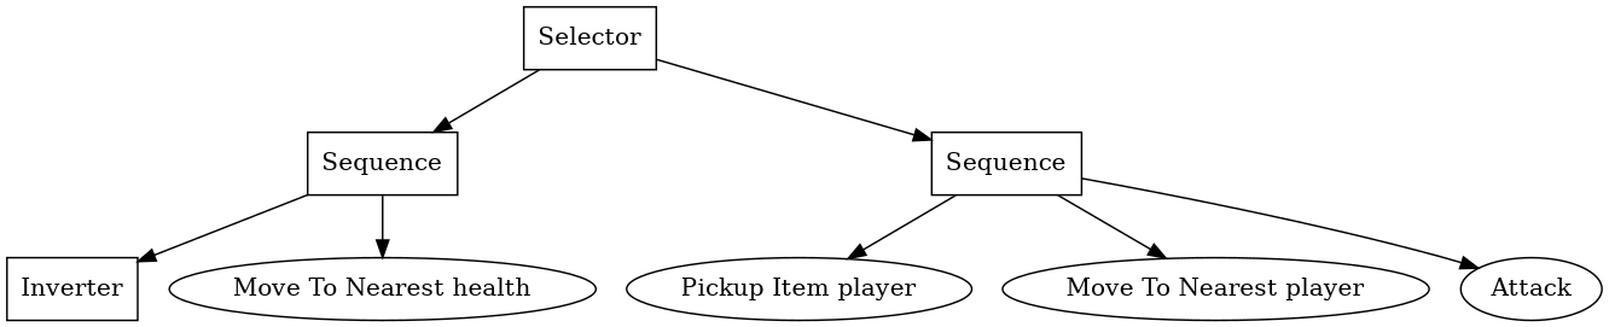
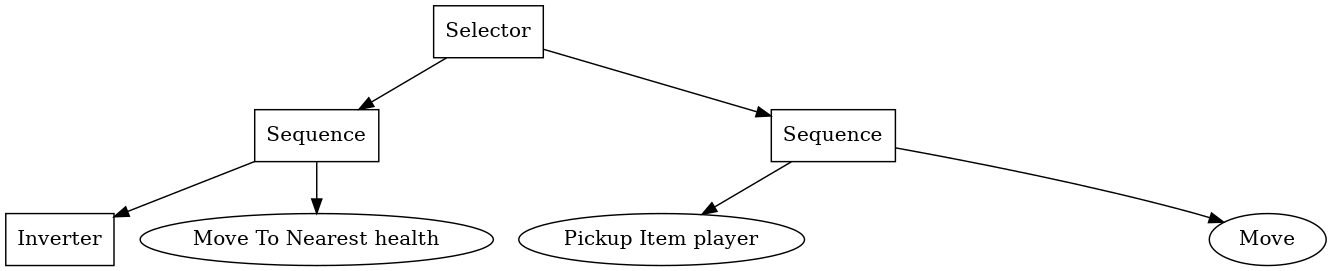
  digraph {
    n1 [height=0.5 label=Selector rank=same shape=rectangle width=0.84028]
    n2 [height=0.5 label=Sequence shape=rectangle width=0.94444]
    n3 [height=0.5 label=Sequence shape=rectangle width=0.94444]
    n4 [height=0.5 label=Inverter shape=rectangle width=0.8125]
    n5 [height=0.5 label="Move To Nearest health" width=2.6784]
    n6 [height=0.5 label="Pickup Item player" width=2.3402]
-   n7 [height=0.5 label="Move To Nearest player" width=2.7013]
-   n8 [height=0.5 label=Attack width=0.95065]
+   n8 [height=0.5 label=Move width=0.95065]
    n1 -> n2
    n1 -> n3
    n2 -> n4
    n2 -> n5
    n3 -> n6
-   n3 -> n7
    n3 -> n8
  }
